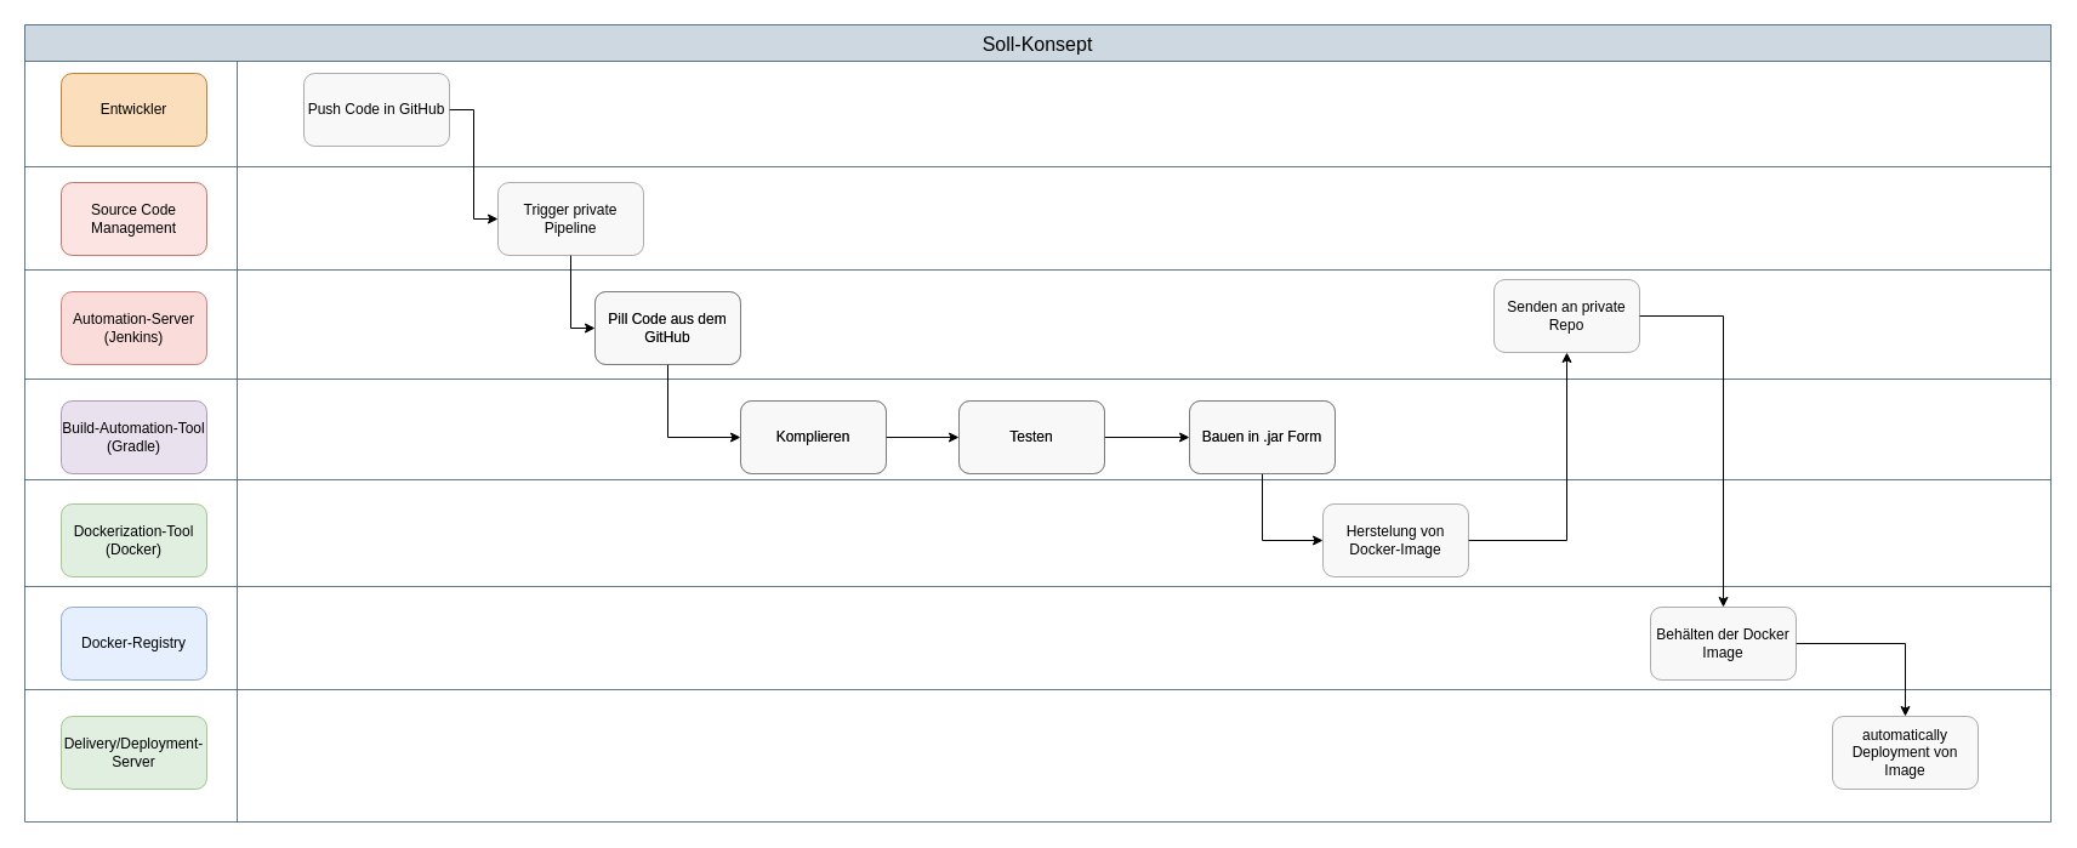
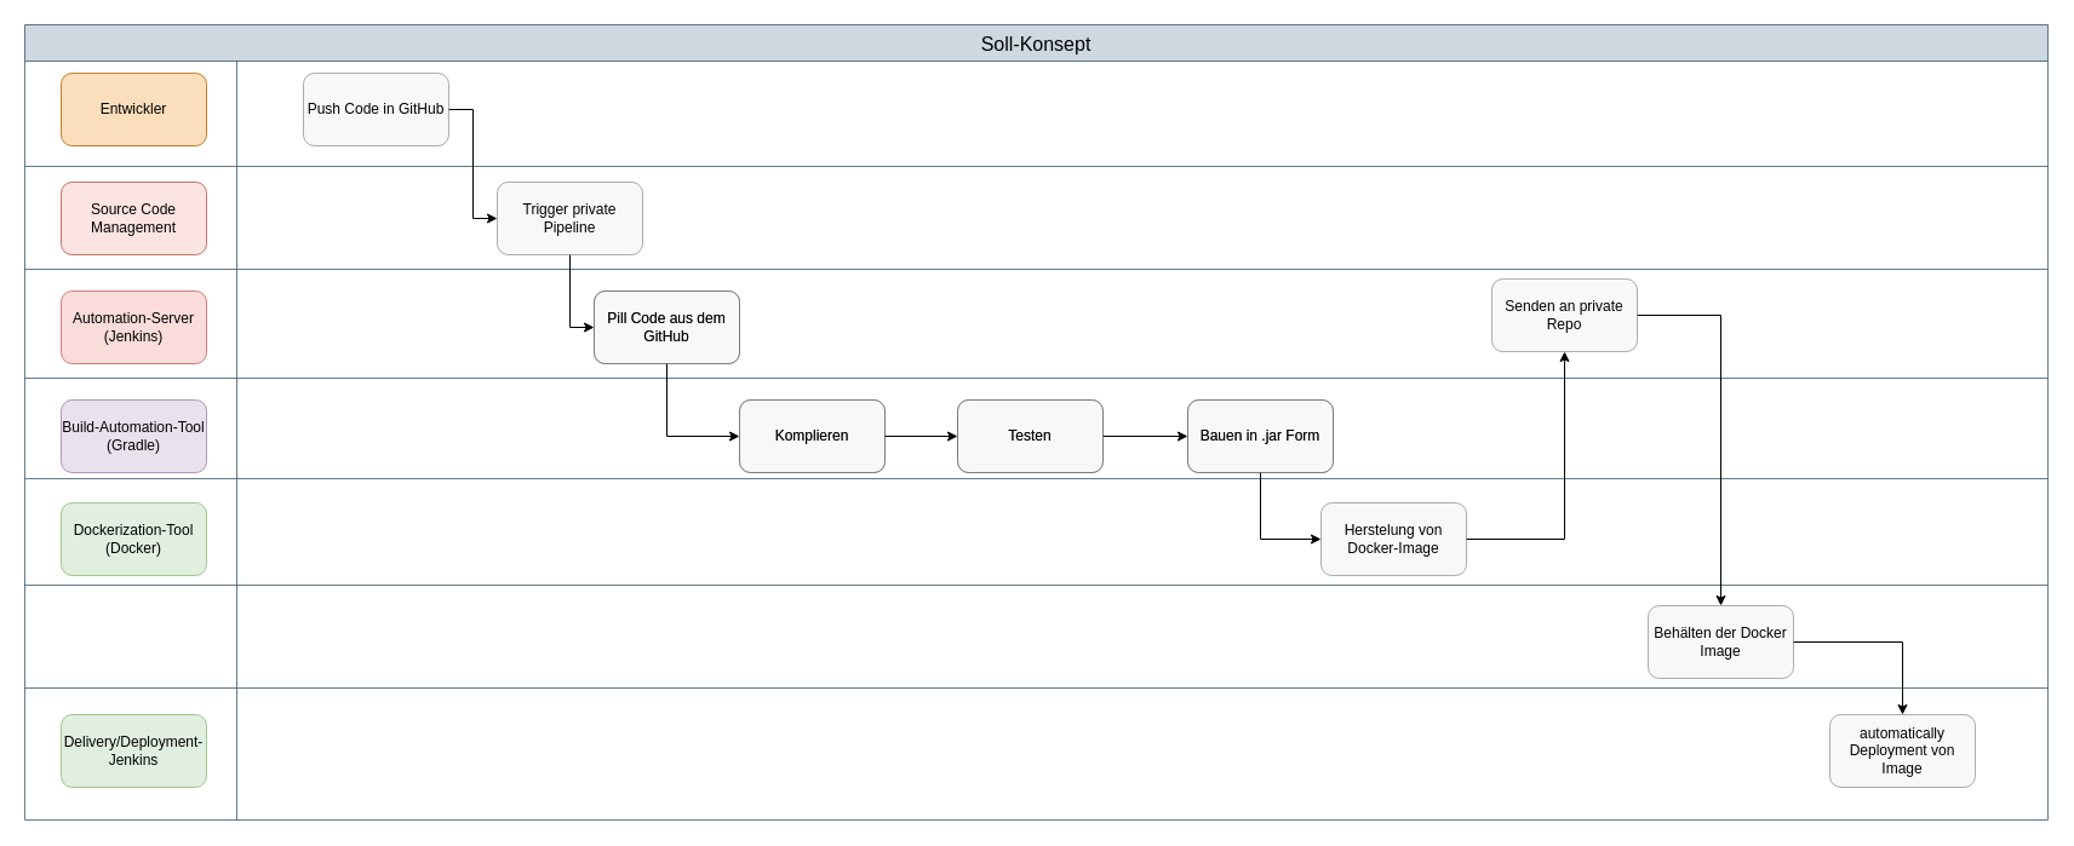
  <mxCell id="0" />
  <mxCell id="1" parent="0" />
  <mxCell id="2" value="Soll-Konsept" style="shape=table;startSize=30;container=1;collapsible=0;childLayout=tableLayout;strokeColor=#23445d;fontSize=16;fillColor=#bac8d3;opacity=70;movable=1;resizable=1;rotatable=1;deletable=1;editable=1;connectable=1;" parent="1" vertex="1"><mxGeometry x="20" y="20" width="1670" height="657" as="geometry" /></mxCell>
  <mxCell id="3" style="shape=tableRow;horizontal=0;startSize=0;swimlaneHead=0;swimlaneBody=0;strokeColor=inherit;top=0;left=0;bottom=0;right=0;collapsible=0;dropTarget=0;fillColor=none;points=[[0,0.5],[1,0.5]];portConstraint=eastwest;fontSize=16;" parent="2" vertex="1"><mxGeometry y="30" width="1670" height="87" as="geometry" /></mxCell>
  <mxCell id="4" style="shape=partialRectangle;html=1;whiteSpace=wrap;connectable=0;strokeColor=inherit;overflow=hidden;fillColor=none;top=0;left=0;bottom=0;right=0;pointerEvents=1;fontSize=16;" parent="3" vertex="1"><mxGeometry width="175" height="87" as="geometry"><mxRectangle width="175" height="87" as="alternateBounds" /></mxGeometry></mxCell>
  <mxCell id="5" style="shape=partialRectangle;html=1;whiteSpace=wrap;connectable=0;strokeColor=inherit;overflow=hidden;fillColor=none;top=0;left=0;bottom=0;right=0;pointerEvents=1;fontSize=16;dashed=1;" parent="3" vertex="1"><mxGeometry x="175" width="1495" height="87" as="geometry"><mxRectangle width="1495" height="87" as="alternateBounds" /></mxGeometry></mxCell>
  <mxCell id="6" value="" style="shape=tableRow;horizontal=0;startSize=0;swimlaneHead=0;swimlaneBody=0;strokeColor=inherit;top=0;left=0;bottom=0;right=0;collapsible=0;dropTarget=0;fillColor=none;points=[[0,0.5],[1,0.5]];portConstraint=eastwest;fontSize=16;" parent="2" vertex="1"><mxGeometry y="117" width="1670" height="85" as="geometry" /></mxCell>
  <mxCell id="7" style="shape=partialRectangle;html=1;whiteSpace=wrap;connectable=0;strokeColor=inherit;overflow=hidden;fillColor=none;top=0;left=0;bottom=0;right=0;pointerEvents=1;fontSize=16;" parent="6" vertex="1"><mxGeometry width="175" height="85" as="geometry"><mxRectangle width="175" height="85" as="alternateBounds" /></mxGeometry></mxCell>
  <mxCell id="8" style="shape=partialRectangle;html=1;whiteSpace=wrap;connectable=0;strokeColor=inherit;overflow=hidden;fillColor=none;top=0;left=0;bottom=0;right=0;pointerEvents=1;fontSize=16;" parent="6" vertex="1"><mxGeometry x="175" width="1495" height="85" as="geometry"><mxRectangle width="1495" height="85" as="alternateBounds" /></mxGeometry></mxCell>
  <mxCell id="9" value="" style="shape=tableRow;horizontal=0;startSize=0;swimlaneHead=0;swimlaneBody=0;strokeColor=inherit;top=0;left=0;bottom=0;right=0;collapsible=0;dropTarget=0;fillColor=none;points=[[0,0.5],[1,0.5]];portConstraint=eastwest;fontSize=16;" parent="2" vertex="1"><mxGeometry y="202" width="1670" height="90" as="geometry" /></mxCell>
  <mxCell id="10" style="shape=partialRectangle;html=1;whiteSpace=wrap;connectable=0;strokeColor=inherit;overflow=hidden;fillColor=none;top=0;left=0;bottom=0;right=0;pointerEvents=1;fontSize=16;" parent="9" vertex="1"><mxGeometry width="175" height="90" as="geometry"><mxRectangle width="175" height="90" as="alternateBounds" /></mxGeometry></mxCell>
  <mxCell id="11" style="shape=partialRectangle;html=1;whiteSpace=wrap;connectable=0;strokeColor=inherit;overflow=hidden;fillColor=none;top=0;left=0;bottom=0;right=0;pointerEvents=1;fontSize=16;" parent="9" vertex="1"><mxGeometry x="175" width="1495" height="90" as="geometry"><mxRectangle width="1495" height="90" as="alternateBounds" /></mxGeometry></mxCell>
  <mxCell id="12" value="" style="shape=tableRow;horizontal=0;startSize=0;swimlaneHead=0;swimlaneBody=0;strokeColor=inherit;top=0;left=0;bottom=0;right=0;collapsible=0;dropTarget=0;fillColor=none;points=[[0,0.5],[1,0.5]];portConstraint=eastwest;fontSize=16;" parent="2" vertex="1"><mxGeometry y="292" width="1670" height="83" as="geometry" /></mxCell>
  <mxCell id="13" style="shape=partialRectangle;html=1;whiteSpace=wrap;connectable=0;strokeColor=inherit;overflow=hidden;fillColor=none;top=0;left=0;bottom=0;right=0;pointerEvents=1;fontSize=16;" parent="12" vertex="1"><mxGeometry width="175" height="83" as="geometry"><mxRectangle width="175" height="83" as="alternateBounds" /></mxGeometry></mxCell>
  <mxCell id="14" style="shape=partialRectangle;html=1;whiteSpace=wrap;connectable=0;strokeColor=inherit;overflow=hidden;fillColor=none;top=0;left=0;bottom=0;right=0;pointerEvents=1;fontSize=16;" parent="12" vertex="1"><mxGeometry x="175" width="1495" height="83" as="geometry"><mxRectangle width="1495" height="83" as="alternateBounds" /></mxGeometry></mxCell>
  <mxCell id="15" style="shape=tableRow;horizontal=0;startSize=0;swimlaneHead=0;swimlaneBody=0;strokeColor=inherit;top=0;left=0;bottom=0;right=0;collapsible=0;dropTarget=0;fillColor=none;points=[[0,0.5],[1,0.5]];portConstraint=eastwest;fontSize=16;" parent="2" vertex="1"><mxGeometry y="375" width="1670" height="88" as="geometry" /></mxCell>
  <mxCell id="16" style="shape=partialRectangle;html=1;whiteSpace=wrap;connectable=0;strokeColor=inherit;overflow=hidden;fillColor=none;top=0;left=0;bottom=0;right=0;pointerEvents=1;fontSize=16;" parent="15" vertex="1"><mxGeometry width="175" height="88" as="geometry"><mxRectangle width="175" height="88" as="alternateBounds" /></mxGeometry></mxCell>
  <mxCell id="17" style="shape=partialRectangle;html=1;whiteSpace=wrap;connectable=0;strokeColor=inherit;overflow=hidden;fillColor=none;top=0;left=0;bottom=0;right=0;pointerEvents=1;fontSize=16;" parent="15" vertex="1"><mxGeometry x="175" width="1495" height="88" as="geometry"><mxRectangle width="1495" height="88" as="alternateBounds" /></mxGeometry></mxCell>
  <mxCell id="18" style="shape=tableRow;horizontal=0;startSize=0;swimlaneHead=0;swimlaneBody=0;strokeColor=inherit;top=0;left=0;bottom=0;right=0;collapsible=0;dropTarget=0;fillColor=none;points=[[0,0.5],[1,0.5]];portConstraint=eastwest;fontSize=16;" parent="2" vertex="1"><mxGeometry y="463" width="1670" height="85" as="geometry" /></mxCell>
  <mxCell id="19" style="shape=partialRectangle;html=1;whiteSpace=wrap;connectable=0;strokeColor=inherit;overflow=hidden;fillColor=none;top=0;left=0;bottom=0;right=0;pointerEvents=1;fontSize=16;" parent="18" vertex="1"><mxGeometry width="175" height="85" as="geometry"><mxRectangle width="175" height="85" as="alternateBounds" /></mxGeometry></mxCell>
  <mxCell id="20" style="shape=partialRectangle;html=1;whiteSpace=wrap;connectable=0;strokeColor=inherit;overflow=hidden;fillColor=none;top=0;left=0;bottom=0;right=0;pointerEvents=1;fontSize=16;" parent="18" vertex="1"><mxGeometry x="175" width="1495" height="85" as="geometry"><mxRectangle width="1495" height="85" as="alternateBounds" /></mxGeometry></mxCell>
  <mxCell id="21" style="shape=tableRow;horizontal=0;startSize=0;swimlaneHead=0;swimlaneBody=0;strokeColor=inherit;top=0;left=0;bottom=0;right=0;collapsible=0;dropTarget=0;fillColor=none;points=[[0,0.5],[1,0.5]];portConstraint=eastwest;fontSize=16;" parent="2" vertex="1"><mxGeometry y="548" width="1670" height="109" as="geometry" /></mxCell>
  <mxCell id="22" style="shape=partialRectangle;html=1;whiteSpace=wrap;connectable=0;strokeColor=inherit;overflow=hidden;fillColor=none;top=0;left=0;bottom=0;right=0;pointerEvents=1;fontSize=16;" parent="21" vertex="1"><mxGeometry width="175" height="109" as="geometry"><mxRectangle width="175" height="109" as="alternateBounds" /></mxGeometry></mxCell>
  <mxCell id="23" style="shape=partialRectangle;html=1;whiteSpace=wrap;connectable=0;strokeColor=inherit;overflow=hidden;fillColor=none;top=0;left=0;bottom=0;right=0;pointerEvents=1;fontSize=16;" parent="21" vertex="1"><mxGeometry x="175" width="1495" height="109" as="geometry"><mxRectangle width="1495" height="109" as="alternateBounds" /></mxGeometry></mxCell>
- <mxCell id="24" value="Docker-Registry" style="rounded=1;whiteSpace=wrap;html=1;opacity=70;fillColor=#dae8fc;strokeColor=#6c8ebf;" parent="1" vertex="1"><mxGeometry x="50" y="500" width="120" height="60" as="geometry" /></mxCell>
  <mxCell id="25" value="Dockerization-Tool&lt;br&gt;(Docker)" style="rounded=1;whiteSpace=wrap;html=1;opacity=70;fillColor=#d5e8d4;strokeColor=#82b366;" parent="1" vertex="1"><mxGeometry x="50" y="415" width="120" height="60" as="geometry" /></mxCell>
  <mxCell id="26" value="Build-Automation-Tool&lt;br&gt;(Gradle)" style="rounded=1;whiteSpace=wrap;html=1;opacity=70;fillColor=#e1d5e7;strokeColor=#9673a6;" parent="1" vertex="1"><mxGeometry x="50" y="330" width="120" height="60" as="geometry" /></mxCell>
  <mxCell id="27" value="Source Code Management" style="rounded=1;whiteSpace=wrap;html=1;opacity=70;fillColor=#fad9d5;strokeColor=#ae4132;" parent="1" vertex="1"><mxGeometry x="50" y="150" width="120" height="60" as="geometry" /></mxCell>
  <mxCell id="28" value="Automation-Server&lt;br&gt;(Jenkins)" style="rounded=1;whiteSpace=wrap;html=1;opacity=70;fillColor=#f8cecc;strokeColor=#b85450;" parent="1" vertex="1"><mxGeometry x="50" y="240" width="120" height="60" as="geometry" /></mxCell>
  <mxCell id="29" value="automatically Deployment von Image" style="rounded=1;whiteSpace=wrap;html=1;opacity=40;fillColor=#eeeeee;strokeColor=#36393d;" parent="1" vertex="1"><mxGeometry x="1510" y="590" width="120" height="60" as="geometry" /></mxCell>
- <mxCell id="30" value="Delivery/Deployment-Server" style="rounded=1;whiteSpace=wrap;html=1;opacity=70;fillColor=#d5e8d4;strokeColor=#82b366;" parent="1" vertex="1"><mxGeometry x="50" y="590" width="120" height="60" as="geometry" /></mxCell>
+ <mxCell id="30" value="Delivery/Deployment-Jenkins" style="rounded=1;whiteSpace=wrap;html=1;opacity=70;fillColor=#d5e8d4;strokeColor=#82b366;" parent="1" vertex="1"><mxGeometry x="50" y="590" width="120" height="60" as="geometry" /></mxCell>
  <mxCell id="31" value="Entwickler" style="rounded=1;whiteSpace=wrap;html=1;opacity=80;fillColor=#fad7ac;strokeColor=#b46504;fillStyle=solid;" parent="1" vertex="1"><mxGeometry x="50" y="60" width="120" height="60" as="geometry" /></mxCell>
  <mxCell id="32" style="edgeStyle=orthogonalEdgeStyle;rounded=0;orthogonalLoop=1;jettySize=auto;html=1;" parent="1" source="33" target="29" edge="1"><mxGeometry relative="1" as="geometry" /></mxCell>
  <mxCell id="33" value="Behälten der Docker Image" style="rounded=1;whiteSpace=wrap;html=1;opacity=40;fillColor=#eeeeee;strokeColor=#36393d;" parent="1" vertex="1"><mxGeometry x="1360" y="500" width="120" height="60" as="geometry" /></mxCell>
  <mxCell id="34" style="edgeStyle=orthogonalEdgeStyle;rounded=0;orthogonalLoop=1;jettySize=auto;html=1;entryX=0.5;entryY=0;entryDx=0;entryDy=0;" parent="1" source="35" target="33" edge="1"><mxGeometry relative="1" as="geometry" /></mxCell>
  <mxCell id="35" value="Senden an private Repo" style="rounded=1;whiteSpace=wrap;html=1;opacity=40;fillColor=#eeeeee;strokeColor=#36393d;" parent="1" vertex="1"><mxGeometry x="1231" y="230" width="120" height="60" as="geometry" /></mxCell>
  <mxCell id="36" style="edgeStyle=orthogonalEdgeStyle;rounded=0;orthogonalLoop=1;jettySize=auto;html=1;" parent="1" source="37" target="35" edge="1"><mxGeometry relative="1" as="geometry" /></mxCell>
  <mxCell id="37" value="Herstelung von Docker-Image" style="rounded=1;whiteSpace=wrap;html=1;opacity=40;fillColor=#eeeeee;strokeColor=#36393d;" parent="1" vertex="1"><mxGeometry x="1090" y="415" width="120" height="60" as="geometry" /></mxCell>
  <mxCell id="38" value="Bauen in .jar Form" style="rounded=1;whiteSpace=wrap;html=1;opacity=40;" parent="1" vertex="1"><mxGeometry x="980" y="330" width="120" height="60" as="geometry" /></mxCell>
  <mxCell id="39" value="Testen" style="rounded=1;whiteSpace=wrap;html=1;opacity=40;" parent="1" vertex="1"><mxGeometry x="790" y="330" width="120" height="60" as="geometry" /></mxCell>
  <mxCell id="40" value="Komplieren" style="rounded=1;whiteSpace=wrap;html=1;opacity=40;" parent="1" vertex="1"><mxGeometry x="610" y="330" width="120" height="60" as="geometry" /></mxCell>
  <mxCell id="41" value="Pill Code aus dem GitHub" style="rounded=1;whiteSpace=wrap;html=1;opacity=40;" parent="1" vertex="1"><mxGeometry x="490" y="240" width="120" height="60" as="geometry" /></mxCell>
  <mxCell id="42" style="edgeStyle=orthogonalEdgeStyle;rounded=0;orthogonalLoop=1;jettySize=auto;html=1;entryX=0;entryY=0.5;entryDx=0;entryDy=0;" parent="1" source="43" target="45" edge="1"><mxGeometry relative="1" as="geometry" /></mxCell>
  <mxCell id="43" value="Push Code in GitHub" style="rounded=1;whiteSpace=wrap;html=1;opacity=40;fillColor=#eeeeee;strokeColor=#36393d;" parent="1" vertex="1"><mxGeometry x="250" y="60" width="120" height="60" as="geometry" /></mxCell>
  <mxCell id="44" style="edgeStyle=orthogonalEdgeStyle;rounded=0;orthogonalLoop=1;jettySize=auto;html=1;entryX=0;entryY=0.5;entryDx=0;entryDy=0;" parent="1" source="45" target="47" edge="1"><mxGeometry relative="1" as="geometry" /></mxCell>
  <mxCell id="45" value="Trigger private Pipeline" style="rounded=1;whiteSpace=wrap;html=1;opacity=40;fillColor=#eeeeee;strokeColor=#36393d;" parent="1" vertex="1"><mxGeometry x="410" y="150" width="120" height="60" as="geometry" /></mxCell>
  <mxCell id="46" style="edgeStyle=orthogonalEdgeStyle;rounded=0;orthogonalLoop=1;jettySize=auto;html=1;entryX=0;entryY=0.5;entryDx=0;entryDy=0;" parent="1" source="47" target="49" edge="1"><mxGeometry relative="1" as="geometry" /></mxCell>
  <mxCell id="47" value="Pill Code aus dem GitHub" style="rounded=1;whiteSpace=wrap;html=1;opacity=40;fillColor=#eeeeee;strokeColor=#36393d;" parent="1" vertex="1"><mxGeometry x="490" y="240" width="120" height="60" as="geometry" /></mxCell>
  <mxCell id="48" style="edgeStyle=none;rounded=0;orthogonalLoop=1;jettySize=auto;html=1;entryX=0;entryY=0.5;entryDx=0;entryDy=0;" parent="1" source="49" target="51" edge="1"><mxGeometry relative="1" as="geometry" /></mxCell>
  <mxCell id="49" value="Komplieren" style="rounded=1;whiteSpace=wrap;html=1;opacity=40;fillColor=#eeeeee;strokeColor=#36393d;" parent="1" vertex="1"><mxGeometry x="610" y="330" width="120" height="60" as="geometry" /></mxCell>
  <mxCell id="50" style="edgeStyle=none;rounded=0;orthogonalLoop=1;jettySize=auto;html=1;entryX=0;entryY=0.5;entryDx=0;entryDy=0;" parent="1" source="51" target="53" edge="1"><mxGeometry relative="1" as="geometry" /></mxCell>
  <mxCell id="51" value="Testen" style="rounded=1;whiteSpace=wrap;html=1;opacity=40;fillColor=#eeeeee;strokeColor=#36393d;" parent="1" vertex="1"><mxGeometry x="790" y="330" width="120" height="60" as="geometry" /></mxCell>
  <mxCell id="52" style="edgeStyle=orthogonalEdgeStyle;rounded=0;orthogonalLoop=1;jettySize=auto;html=1;entryX=0;entryY=0.5;entryDx=0;entryDy=0;" parent="1" source="53" target="37" edge="1"><mxGeometry relative="1" as="geometry" /></mxCell>
  <mxCell id="53" value="Bauen in .jar Form" style="rounded=1;whiteSpace=wrap;html=1;opacity=40;fillColor=#eeeeee;strokeColor=#36393d;" parent="1" vertex="1"><mxGeometry x="980" y="330" width="120" height="60" as="geometry" /></mxCell>
